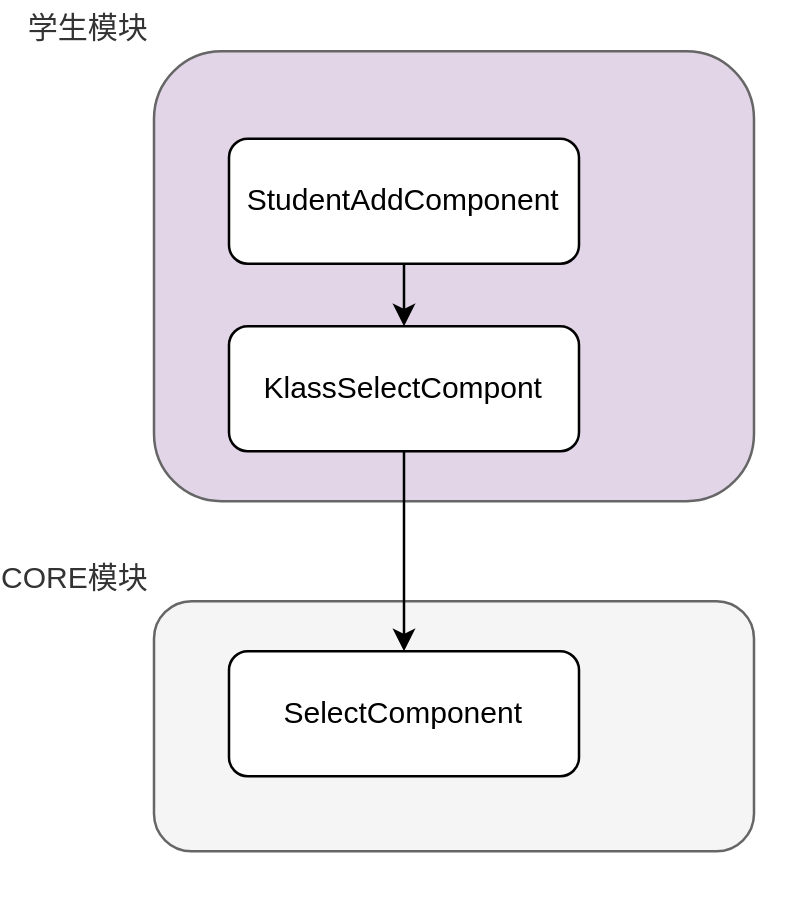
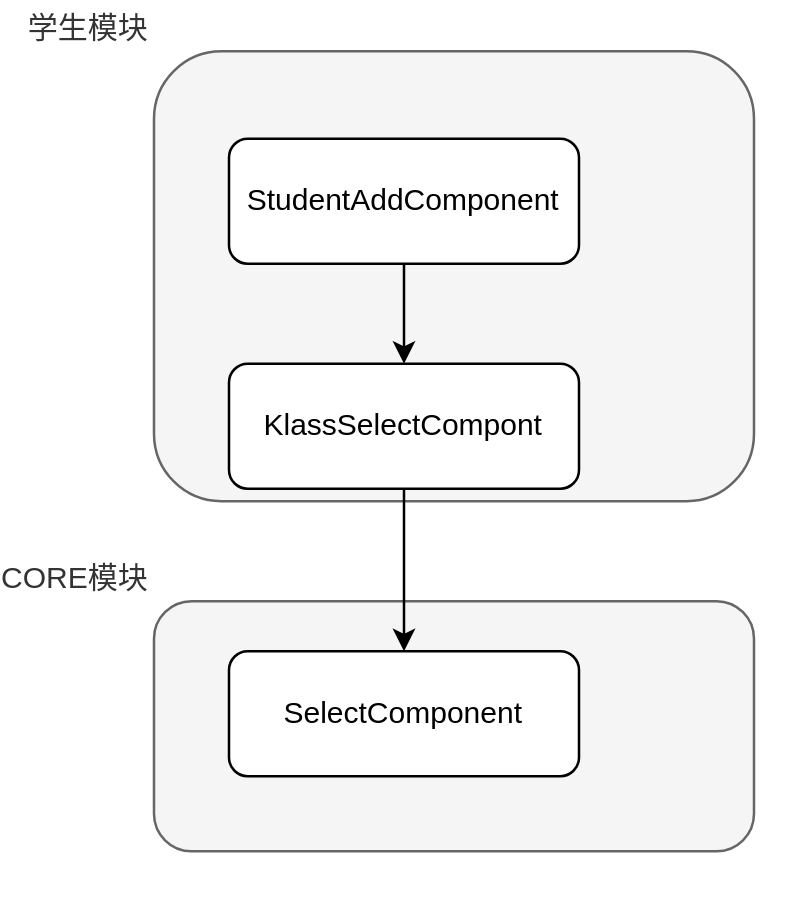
  <mxCell id="0" />
  <mxCell id="1" parent="0" />
  <mxCell id="2" value="CORE模块" style="rounded=1;whiteSpace=wrap;html=1;labelPosition=left;verticalLabelPosition=top;align=right;verticalAlign=bottom;fillColor=#f5f5f5;strokeColor=#666666;fontColor=#333333;" vertex="1" parent="1"><mxGeometry x="20" y="240" width="240" height="100" as="geometry" /></mxCell>
- <mxCell id="3" value="学生模块" style="rounded=1;whiteSpace=wrap;html=1;labelPosition=left;verticalLabelPosition=top;align=right;verticalAlign=bottom;fillColor=#e1d5e7;strokeColor=#666666;fontColor=#333333;" vertex="1" parent="1"><mxGeometry x="20" y="20" width="240" height="180" as="geometry" /></mxCell>
+ <mxCell id="3" value="学生模块" style="rounded=1;whiteSpace=wrap;html=1;labelPosition=left;verticalLabelPosition=top;align=right;verticalAlign=bottom;fillColor=#f5f5f5;strokeColor=#666666;fontColor=#333333;" vertex="1" parent="1"><mxGeometry x="20" y="20" width="240" height="180" as="geometry" /></mxCell>
  <mxCell id="4" value="" style="edgeStyle=orthogonalEdgeStyle;rounded=0;orthogonalLoop=1;jettySize=auto;html=1;" edge="1" parent="1" source="5" target="7"><mxGeometry relative="1" as="geometry" /></mxCell>
  <mxCell id="5" value="StudentAddComponent" style="rounded=1;whiteSpace=wrap;html=1;" vertex="1" parent="1"><mxGeometry x="50" y="55" width="140" height="50" as="geometry" /></mxCell>
  <mxCell id="6" value="" style="edgeStyle=orthogonalEdgeStyle;rounded=0;orthogonalLoop=1;jettySize=auto;html=1;" edge="1" parent="1" source="7" target="8"><mxGeometry relative="1" as="geometry" /></mxCell>
- <mxCell id="7" value="KlassSelectCompont" style="rounded=1;whiteSpace=wrap;html=1;" vertex="1" parent="1"><mxGeometry x="50" y="130" width="140" height="50" as="geometry" /></mxCell>
+ <mxCell id="7" value="KlassSelectCompont" style="rounded=1;whiteSpace=wrap;html=1;" vertex="1" parent="1"><mxGeometry x="50" y="145" width="140" height="50" as="geometry" /></mxCell>
  <mxCell id="8" value="SelectComponent" style="rounded=1;whiteSpace=wrap;html=1;" vertex="1" parent="1"><mxGeometry x="50" y="260" width="140" height="50" as="geometry" /></mxCell>
